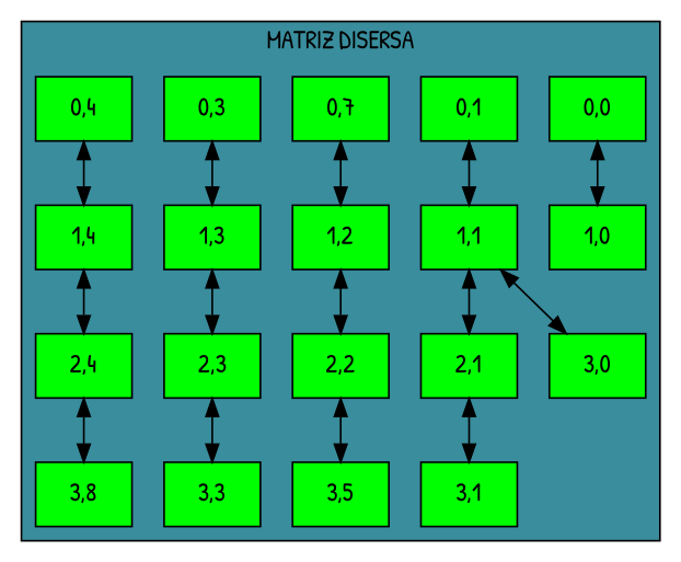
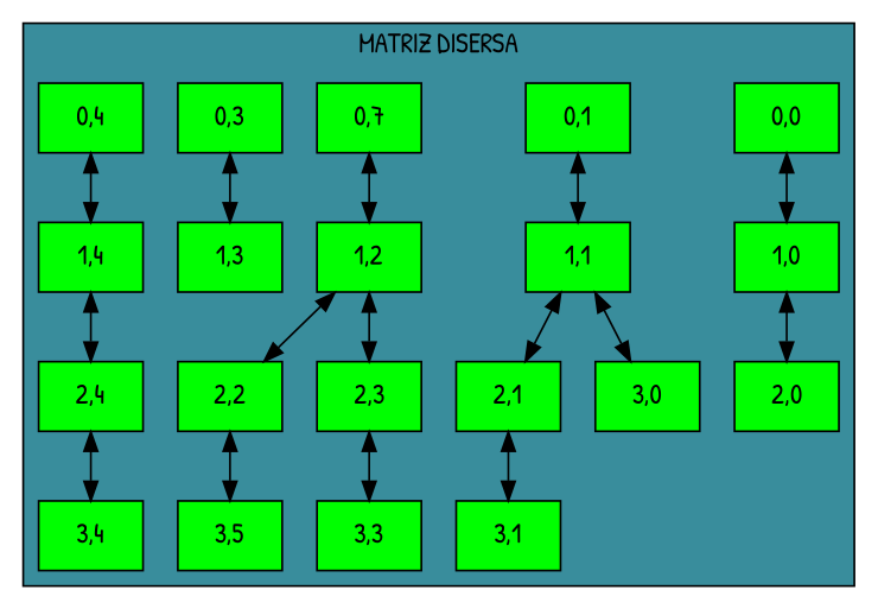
  digraph {
    fontname="Patrick Hand"
    node [fillcolor=green fontname="Patrick Hand" group=2 shape=box style=filled]
    edge [dir=both fontname="Patrick Hand"]
    n1 [label="0,0"]
    n2 [label="1,0"]
    n3 [label="0,1"]
    n4 [label="1,1"]
    n5 [label="0,7"]
    n6 [label="1,2"]
    n7 [label="0,3"]
    n8 [label="1,3"]
    n9 [label="0,4"]
    n10 [label="1,4"]
+   n11 [label="2,0"]
    n12 [label="2,1"]
    n13 [label="2,2"]
    n14 [label="2,3"]
    n15 [label="2,4"]
    n16 [label="3,0"]
    n17 [label="3,1"]
    n18 [label="3,5"]
    n19 [label="3,3"]
-   n20 [label="3,8"]
+   n20 [label="3,4"]
    subgraph cluster_1 {
      bgcolor="#398D9C"
      label="MATRIZ DISERSA"
      n1
      n2
      n3
      n4
      n5
      n6
      n7
      n8
      n9
      n10
+     n11
      n12
      n13
      n14
      n15
      n16
      n17
      n18
      n19
      n20
    }
    n1 -> n2
+   n2 -> n11
    n3 -> n4
    n4 -> n12
    n4 -> n16
    n5 -> n6
    n6 -> n13
    n7 -> n8
-   n8 -> n14
+   n6 -> n14
    n9 -> n10
    n10 -> n15
    n12 -> n17
    n13 -> n18
    n14 -> n19
    n15 -> n20
  }
